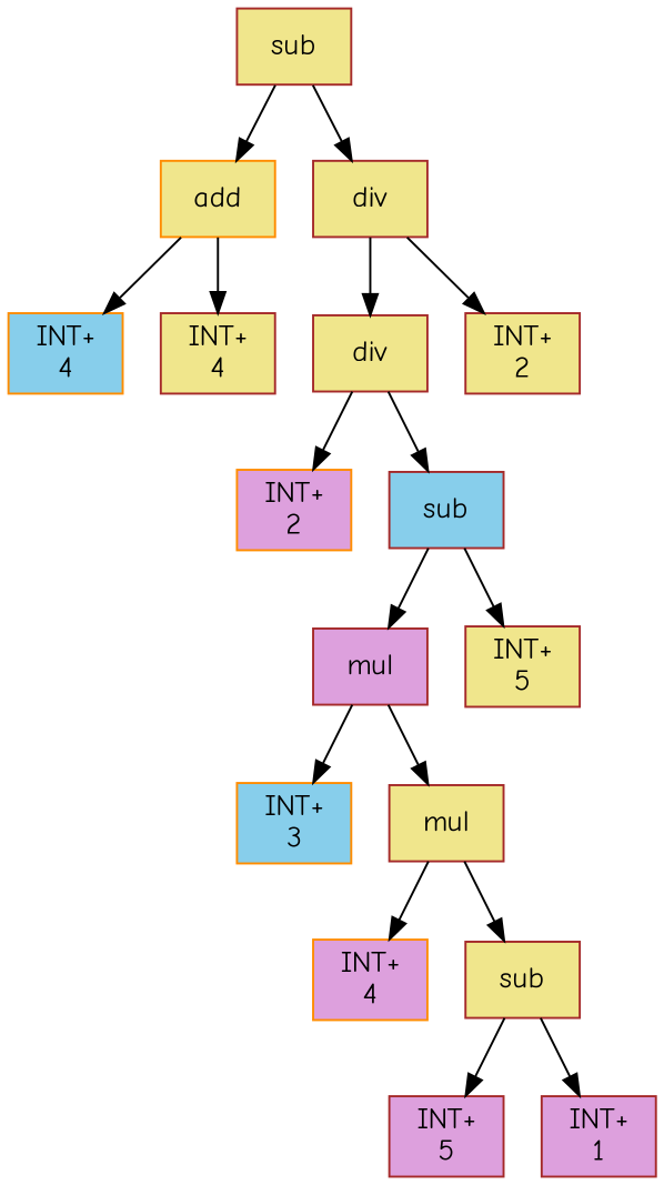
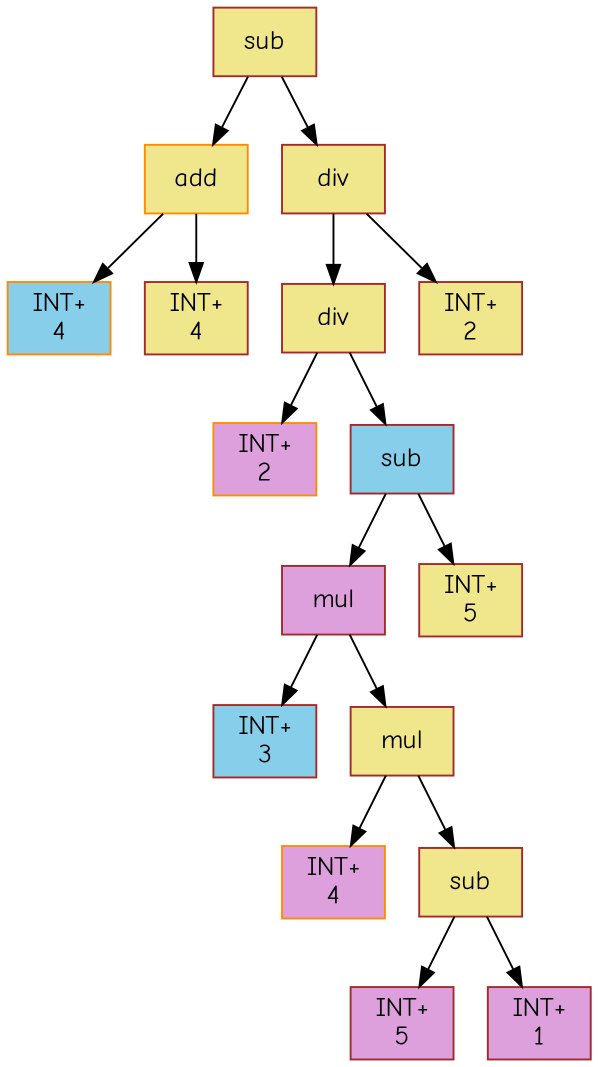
  digraph {
    fontname="Comic Neue"
    node [shape=box style=filled fillcolor=khaki color=brown fontname="Comic Neue"]
    edge [fontname="Comic Neue"]
    n1 [label=sub]
    n2 [label=add color=darkorange]
    n3 [label=div]
    n4 [label="INT+\n4" fillcolor=skyblue color=darkorange]
    n5 [label="INT+\n4"]
    n6 [label=div]
    n7 [label="INT+\n2"]
    n8 [label="INT+\n2" fillcolor=plum color=darkorange]
    n9 [label=sub fillcolor=skyblue]
    n10 [label=mul fillcolor=plum]
    n11 [label="INT+\n5"]
-   n12 [label="INT+\n3" fillcolor=skyblue color=darkorange]
+   n12 [label="INT+\n3" fillcolor=skyblue]
    n13 [label=mul]
    n14 [label="INT+\n4" fillcolor=plum color=darkorange]
    n15 [label=sub]
    n16 [label="INT+\n5" fillcolor=plum]
    n17 [label="INT+\n1" fillcolor=plum]
    n1 -> n2
    n1 -> n3
    n2 -> n4
    n2 -> n5
    n3 -> n6
    n3 -> n7
    n6 -> n8
    n6 -> n9
    n9 -> n10
    n9 -> n11
    n10 -> n12
    n10 -> n13
    n13 -> n14
    n13 -> n15
    n15 -> n16
    n15 -> n17
  }
